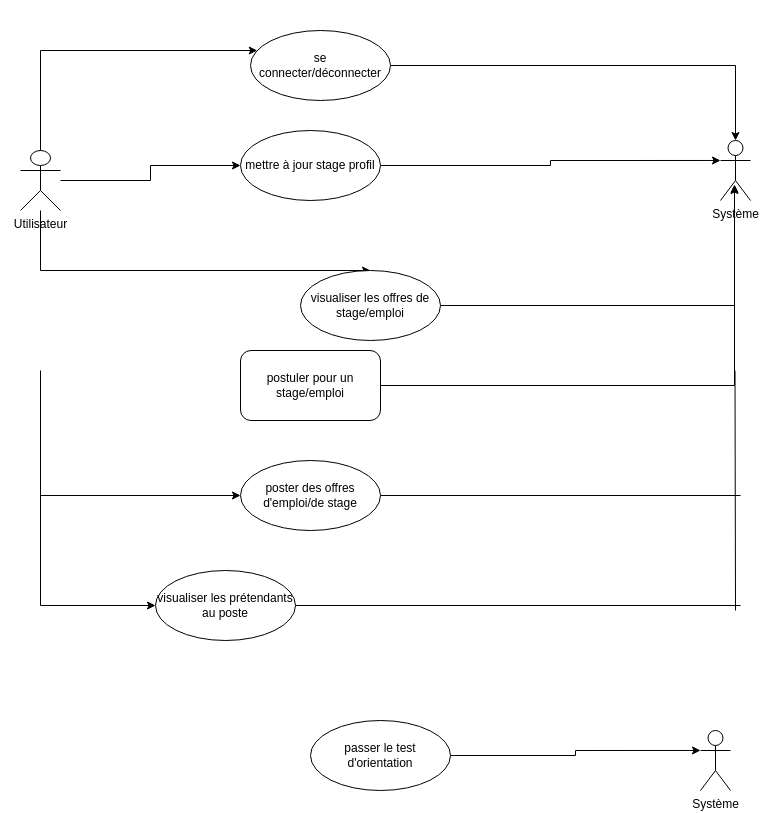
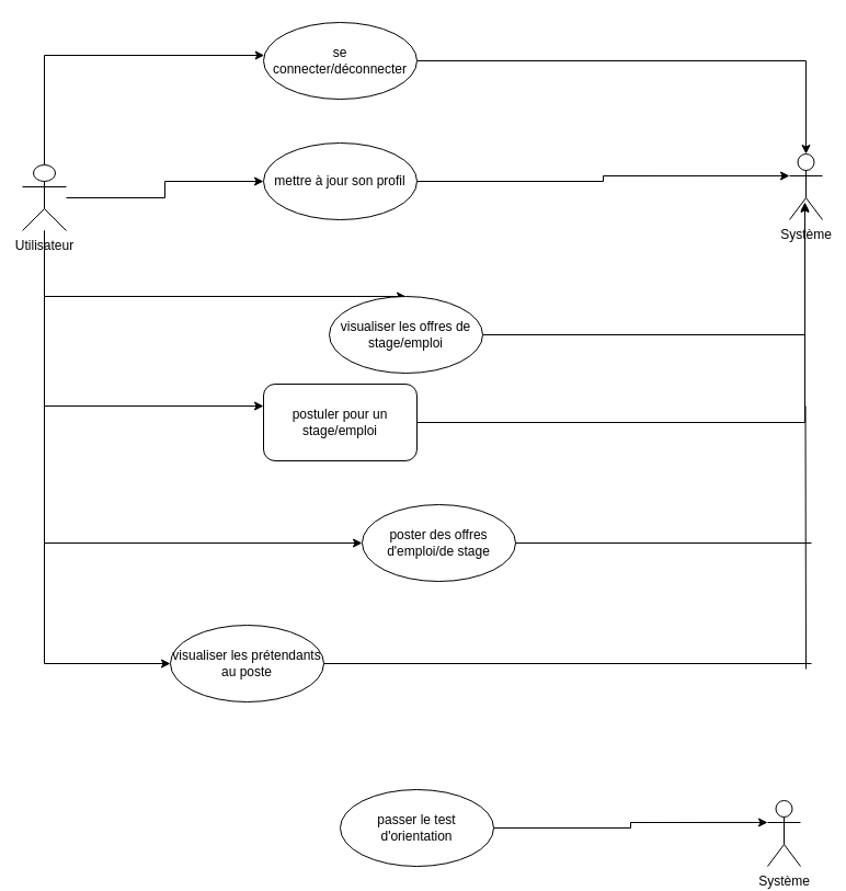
  <mxCell id="0" />
  <mxCell id="1" parent="0" />
  <mxCell id="2" style="edgeStyle=orthogonalEdgeStyle;rounded=0;orthogonalLoop=1;jettySize=auto;html=1;" parent="1" source="6" target="8" edge="1"><mxGeometry relative="1" as="geometry" /></mxCell>
  <mxCell id="3" style="edgeStyle=orthogonalEdgeStyle;rounded=0;orthogonalLoop=1;jettySize=auto;html=1;" parent="1" source="6" target="10" edge="1"><mxGeometry relative="1" as="geometry"><Array as="points"><mxPoint x="40" y="270" /></Array></mxGeometry></mxCell>
  <mxCell id="4" style="edgeStyle=orthogonalEdgeStyle;rounded=0;orthogonalLoop=1;jettySize=auto;html=1;" parent="1" source="6" target="12" edge="1"><mxGeometry relative="1" as="geometry"><Array as="points"><mxPoint x="40" y="50" /></Array></mxGeometry></mxCell>
+ <mxCell id="5" style="edgeStyle=orthogonalEdgeStyle;rounded=0;orthogonalLoop=1;jettySize=auto;html=1;" parent="1" source="6" target="15" edge="1"><mxGeometry relative="1" as="geometry"><Array as="points"><mxPoint x="40" y="370" /></Array></mxGeometry></mxCell>
  <mxCell id="6" value="Utilisateur" style="shape=umlActor;verticalLabelPosition=bottom;verticalAlign=top;html=1;outlineConnect=0;" parent="1" vertex="1"><mxGeometry x="20" y="150" width="40" height="60" as="geometry" /></mxCell>
  <mxCell id="7" style="edgeStyle=orthogonalEdgeStyle;rounded=0;orthogonalLoop=1;jettySize=auto;html=1;entryX=0;entryY=0.333;entryDx=0;entryDy=0;entryPerimeter=0;" parent="1" source="8" target="13" edge="1"><mxGeometry relative="1" as="geometry" /></mxCell>
- <mxCell id="8" value="mettre à jour stage profil" style="ellipse;whiteSpace=wrap;html=1;" parent="1" vertex="1"><mxGeometry x="240" y="130" width="140" height="70" as="geometry" /></mxCell>
+ <mxCell id="8" value="mettre à jour son profil" style="ellipse;whiteSpace=wrap;html=1;" parent="1" vertex="1"><mxGeometry x="240" y="130" width="140" height="70" as="geometry" /></mxCell>
  <mxCell id="9" style="edgeStyle=orthogonalEdgeStyle;rounded=0;orthogonalLoop=1;jettySize=auto;html=1;entryX=0.467;entryY=0.75;entryDx=0;entryDy=0;entryPerimeter=0;" parent="1" source="10" target="13" edge="1"><mxGeometry relative="1" as="geometry" /></mxCell>
  <mxCell id="10" value="visualiser les offres de stage/emploi" style="ellipse;whiteSpace=wrap;html=1;" parent="1" vertex="1"><mxGeometry x="300" y="270" width="140" height="70" as="geometry" /></mxCell>
  <mxCell id="11" style="edgeStyle=orthogonalEdgeStyle;rounded=0;orthogonalLoop=1;jettySize=auto;html=1;entryX=0.5;entryY=0;entryDx=0;entryDy=0;entryPerimeter=0;" parent="1" source="12" target="13" edge="1"><mxGeometry relative="1" as="geometry" /></mxCell>
- <mxCell id="12" value="se connecter/déconnecter" style="ellipse;whiteSpace=wrap;html=1;" parent="1" vertex="1"><mxGeometry x="250" y="30" width="140" height="70" as="geometry" /></mxCell>
+ <mxCell id="12" value="se connecter/déconnecter" style="ellipse;whiteSpace=wrap;html=1;" parent="1" vertex="1"><mxGeometry x="240" y="20" width="140" height="70" as="geometry" /></mxCell>
  <mxCell id="13" value="Système" style="shape=umlActor;verticalLabelPosition=bottom;verticalAlign=top;html=1;" parent="1" vertex="1"><mxGeometry x="720" y="140" width="30" height="60" as="geometry" /></mxCell>
  <mxCell id="14" style="edgeStyle=orthogonalEdgeStyle;rounded=0;orthogonalLoop=1;jettySize=auto;html=1;entryX=0.467;entryY=0.733;entryDx=0;entryDy=0;entryPerimeter=0;" parent="1" source="15" target="13" edge="1"><mxGeometry relative="1" as="geometry" /></mxCell>
  <mxCell id="15" value="postuler pour un stage/emploi" style="whiteSpace=wrap;html=1;rounded=1;" parent="1" vertex="1"><mxGeometry x="240" y="350" width="140" height="70" as="geometry" /></mxCell>
- <mxCell id="16" value="poster des offres d'emploi/de stage" style="ellipse;whiteSpace=wrap;html=1;" parent="1" vertex="1"><mxGeometry x="240" y="460" width="140" height="70" as="geometry" /></mxCell>
+ <mxCell id="16" value="poster des offres d'emploi/de stage" style="ellipse;whiteSpace=wrap;html=1;" parent="1" vertex="1"><mxGeometry x="330" y="460" width="140" height="70" as="geometry" /></mxCell>
  <mxCell id="17" value="visualiser les prétendants au poste" style="ellipse;whiteSpace=wrap;html=1;" parent="1" vertex="1"><mxGeometry x="155" y="570" width="140" height="70" as="geometry" /></mxCell>
  <mxCell id="18" style="edgeStyle=orthogonalEdgeStyle;rounded=0;orthogonalLoop=1;jettySize=auto;html=1;entryX=0;entryY=0.333;entryDx=0;entryDy=0;entryPerimeter=0;" parent="1" source="19" target="20" edge="1"><mxGeometry relative="1" as="geometry" /></mxCell>
  <mxCell id="19" value="passer le test d'orientation" style="ellipse;whiteSpace=wrap;html=1;" parent="1" vertex="1"><mxGeometry x="310" y="720" width="140" height="70" as="geometry" /></mxCell>
  <mxCell id="20" value="Système" style="shape=umlActor;verticalLabelPosition=bottom;verticalAlign=top;html=1;" parent="1" vertex="1"><mxGeometry x="700" y="730" width="30" height="60" as="geometry" /></mxCell>
  <mxCell id="21" value="" style="endArrow=classic;html=1;rounded=0;entryX=0;entryY=0.5;entryDx=0;entryDy=0;" edge="1" parent="1" target="16"><mxGeometry width="50" height="50" relative="1" as="geometry"><mxPoint x="40" y="370" as="sourcePoint" /><mxPoint x="220" y="430" as="targetPoint" /><Array as="points"><mxPoint x="40" y="495" /></Array></mxGeometry></mxCell>
  <mxCell id="22" value="" style="endArrow=classic;html=1;rounded=0;entryX=0;entryY=0.5;entryDx=0;entryDy=0;" edge="1" parent="1" target="17"><mxGeometry width="50" height="50" relative="1" as="geometry"><mxPoint x="40" y="490" as="sourcePoint" /><mxPoint x="150" y="580" as="targetPoint" /><Array as="points"><mxPoint x="40" y="605" /></Array></mxGeometry></mxCell>
  <mxCell id="23" value="" style="endArrow=none;html=1;rounded=0;" edge="1" parent="1"><mxGeometry width="50" height="50" relative="1" as="geometry"><mxPoint x="735" y="610" as="sourcePoint" /><mxPoint x="734.5" y="370" as="targetPoint" /></mxGeometry></mxCell>
  <mxCell id="24" value="" style="endArrow=none;html=1;rounded=0;exitX=1;exitY=0.5;exitDx=0;exitDy=0;" edge="1" parent="1" source="16"><mxGeometry width="50" height="50" relative="1" as="geometry"><mxPoint x="450" y="510" as="sourcePoint" /><mxPoint x="740" y="495" as="targetPoint" /></mxGeometry></mxCell>
  <mxCell id="25" value="" style="endArrow=none;html=1;rounded=0;exitX=1;exitY=0.5;exitDx=0;exitDy=0;" edge="1" parent="1" source="17"><mxGeometry width="50" height="50" relative="1" as="geometry"><mxPoint x="470" y="610" as="sourcePoint" /><mxPoint x="740" y="605" as="targetPoint" /></mxGeometry></mxCell>
